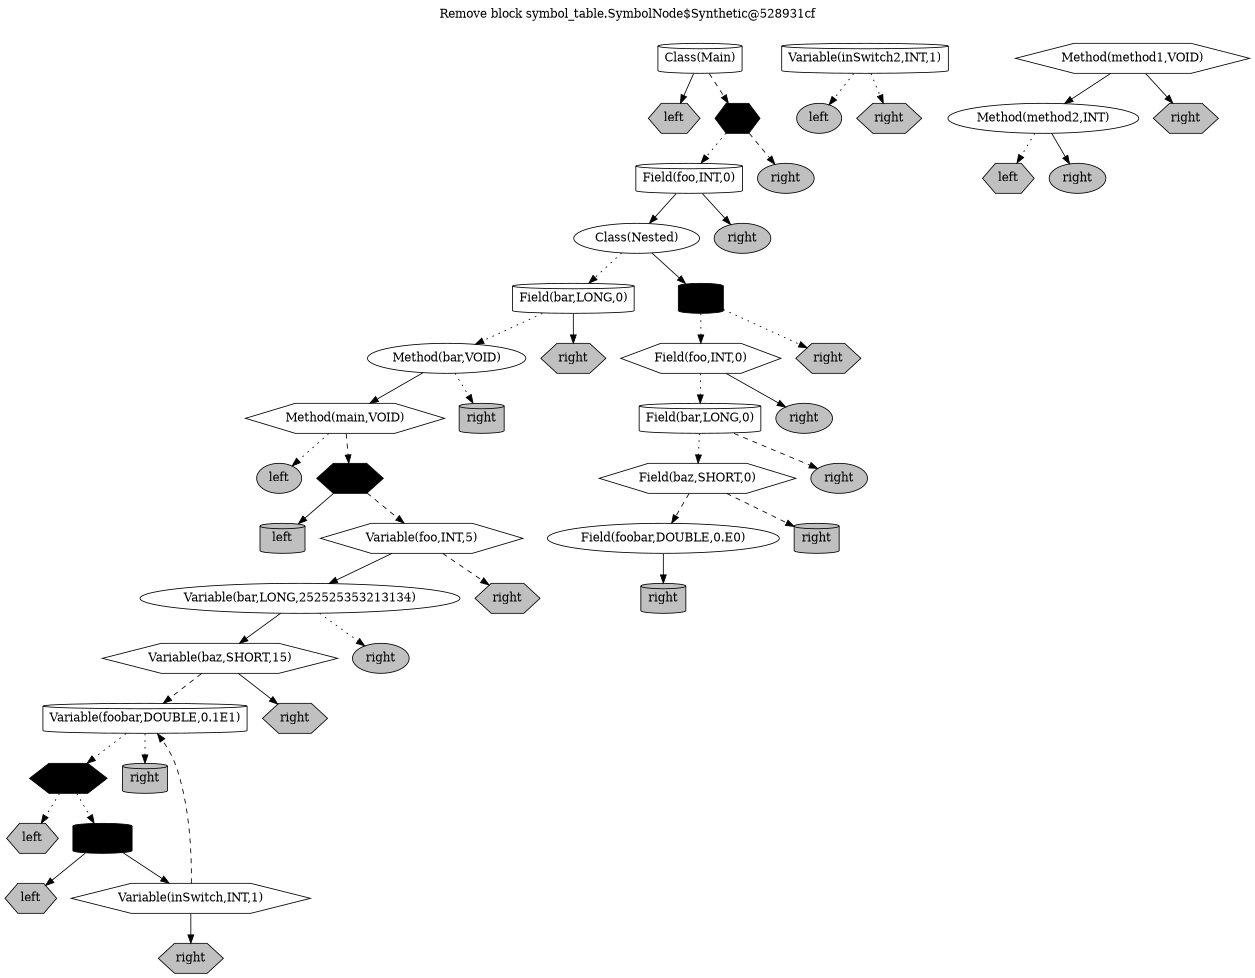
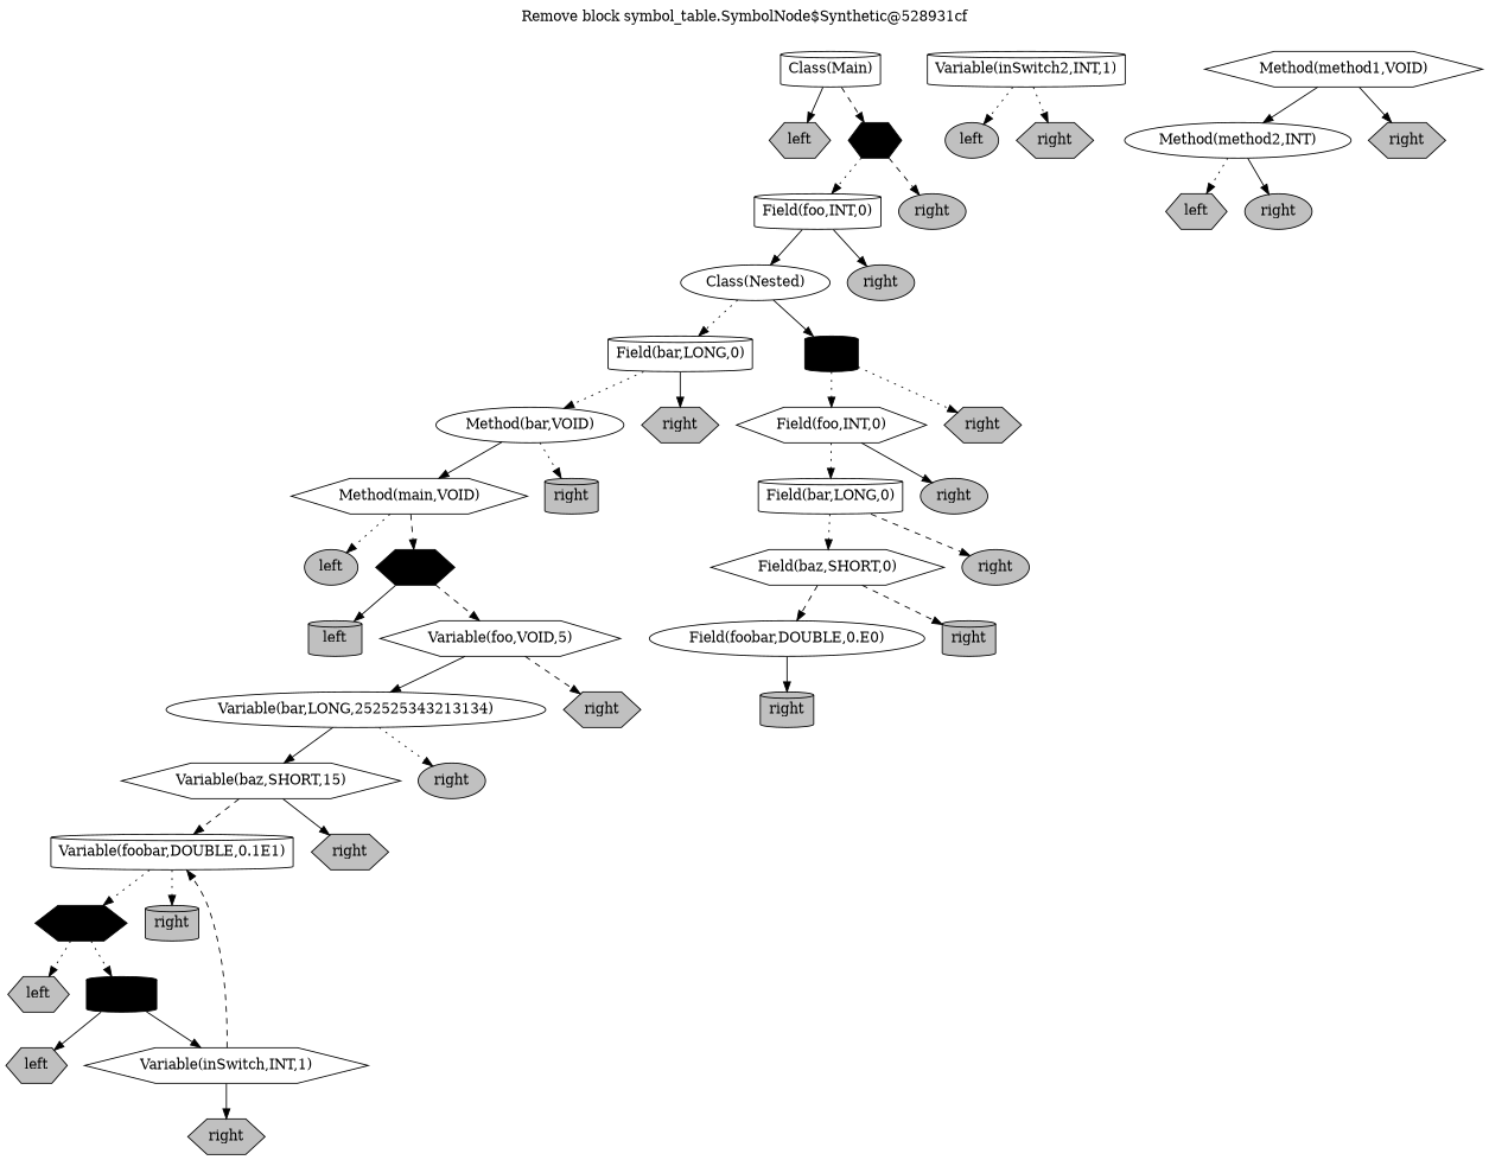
  digraph {
    label="Remove block symbol_table.SymbolNode$Synthetic@528931cf"
    labelloc=t
    node [shape=hexagon fillcolor=gray style=filled]
    edge [style=solid]
    n0 [label="Class(Main)" shape=cylinder fillcolor="" style=""]
    n1 [label=left]
    n2 [fillcolor=black]
    n5 [label="Field(foo,INT,0)" shape=cylinder fillcolor="" style=""]
    n6 [label=right shape=ellipse]
    n11 [label="Class(Nested)" shape=ellipse fillcolor="" style=""]
    n12 [label=right shape=ellipse]
    n23 [label="Field(bar,LONG,0)" shape=cylinder fillcolor="" style=""]
    n24 [fillcolor=black shape=cylinder]
    n47 [label="Method(bar,VOID)" shape=ellipse fillcolor="" style=""]
    n48 [label=right]
    n49 [label="Field(foo,INT,0)" fillcolor="" style=""]
    n50 [label=right]
    n95 [label="Method(main,VOID)" fillcolor="" style=""]
    n96 [label=right shape=cylinder]
    n99 [label="Field(bar,LONG,0)" shape=cylinder fillcolor="" style=""]
    n100 [label=right shape=ellipse]
    n191 [label=left shape=ellipse]
    n192 [fillcolor=black]
    n385 [label=left shape=cylinder]
-   n386 [label="Variable(foo,INT,5)" fillcolor="" style=""]
-   n773 [label="Variable(bar,LONG,252525353213134)" shape=ellipse fillcolor="" style=""]
+   n386 [label="Variable(foo,VOID,5)" fillcolor="" style=""]
+   n773 [label="Variable(bar,LONG,252525343213134)" shape=ellipse fillcolor="" style=""]
    n774 [label=right]
    n1547 [label="Variable(baz,SHORT,15)" fillcolor="" style=""]
    n1548 [label=right shape=ellipse]
    n3095 [label="Variable(foobar,DOUBLE,0.1E1)" shape=cylinder fillcolor="" style=""]
    n3096 [label=right]
    n6191 [fillcolor=black]
    n6192 [label=right shape=cylinder]
    n12383 [label=left]
    n12384 [fillcolor=black shape=cylinder]
    n24769 [label=left]
    n24770 [label="Variable(inSwitch,INT,1)" fillcolor="" style=""]
    n49542 [label=right]
    n49541 [label="Variable(inSwitch2,INT,1)" shape=cylinder fillcolor="" style=""]
    n99083 [label=left shape=ellipse]
    n99084 [label=right]
    n199 [label="Field(baz,SHORT,0)" fillcolor="" style=""]
    n200 [label=right shape=ellipse]
    n399 [label="Field(foobar,DOUBLE,0.E0)" shape=ellipse fillcolor="" style=""]
    n400 [label=right shape=cylinder]
    n800 [label=right shape=cylinder]
    n799 [label="Method(method1,VOID)" fillcolor="" style=""]
    n1599 [label="Method(method2,INT)" shape=ellipse fillcolor="" style=""]
    n1600 [label=right]
    n3199 [label=left]
    n3200 [label=right shape=ellipse]
    n0 -> n1
    n0 -> n2 [style=dashed]
    n2 -> n5 [style=dotted]
    n2 -> n6 [style=dashed]
    n5 -> n11
    n5 -> n12
    n11 -> n23 [style=dotted]
    n11 -> n24
    n23 -> n47 [style=dotted]
    n23 -> n48
    n24 -> n49 [style=dotted]
    n24 -> n50 [style=dotted]
    n47 -> n95
    n47 -> n96 [style=dotted]
    n49 -> n99 [style=dotted]
    n49 -> n100
    n95 -> n191 [style=dotted]
    n95 -> n192 [style=dashed]
    n99 -> n199 [style=dotted]
    n99 -> n200 [style=dashed]
    n192 -> n385
    n192 -> n386 [style=dashed]
    n386 -> n773
    n386 -> n774 [style=dashed]
    n773 -> n1547
    n773 -> n1548 [style=dotted]
    n1547 -> n3095 [style=dashed]
    n1547 -> n3096
    n3095 -> n6191 [style=dotted]
    n3095 -> n6192 [style=dotted]
    n6191 -> n12383 [style=dotted]
    n6191 -> n12384 [style=dotted]
    n12384 -> n24769
    n12384 -> n24770
    n24770 -> n3095 [style=dashed]
    n24770 -> n49542
    n49541 -> n99083 [style=dotted]
    n49541 -> n99084 [style=dotted]
    n199 -> n399 [style=dashed]
    n199 -> n400 [style=dashed]
    n399 -> n800
    n799 -> n1599
    n799 -> n1600
    n1599 -> n3199 [style=dotted]
    n1599 -> n3200
  }
